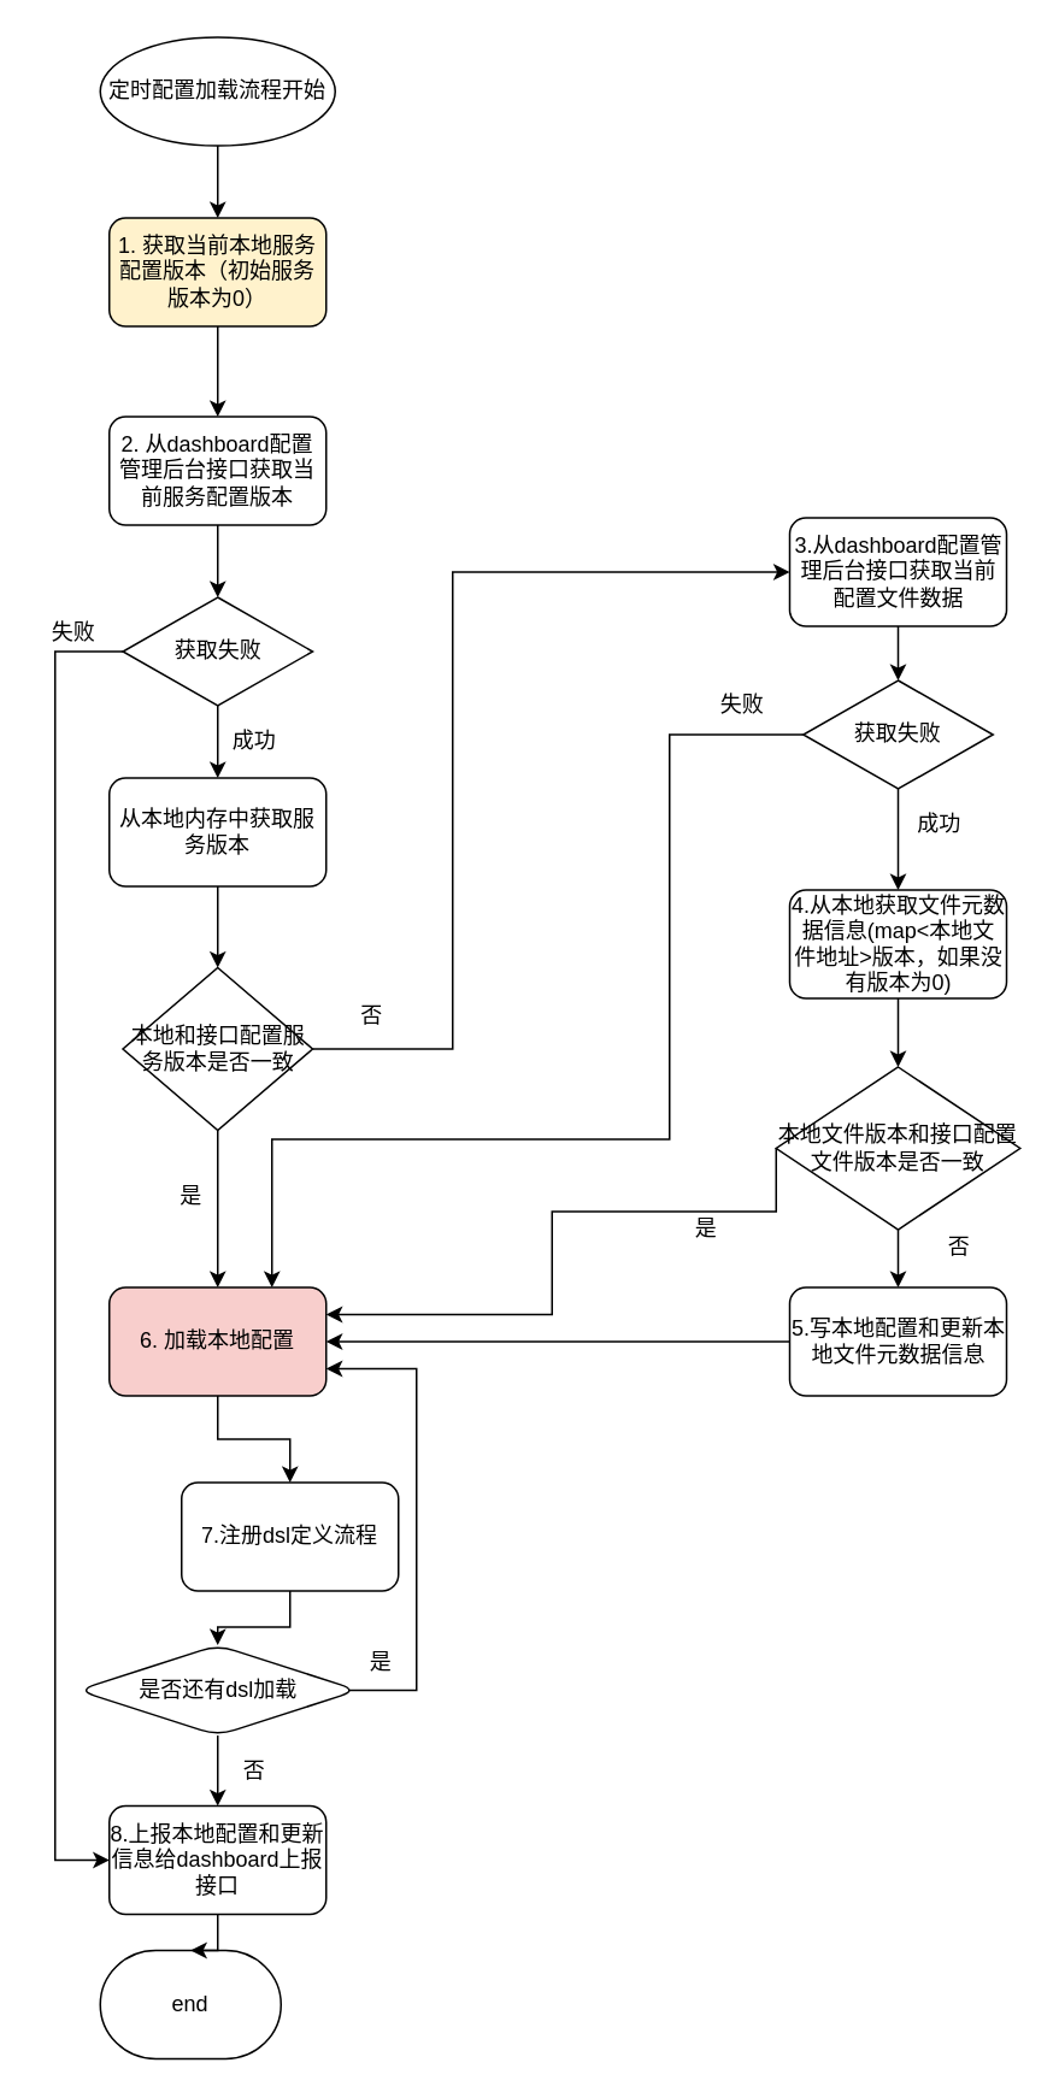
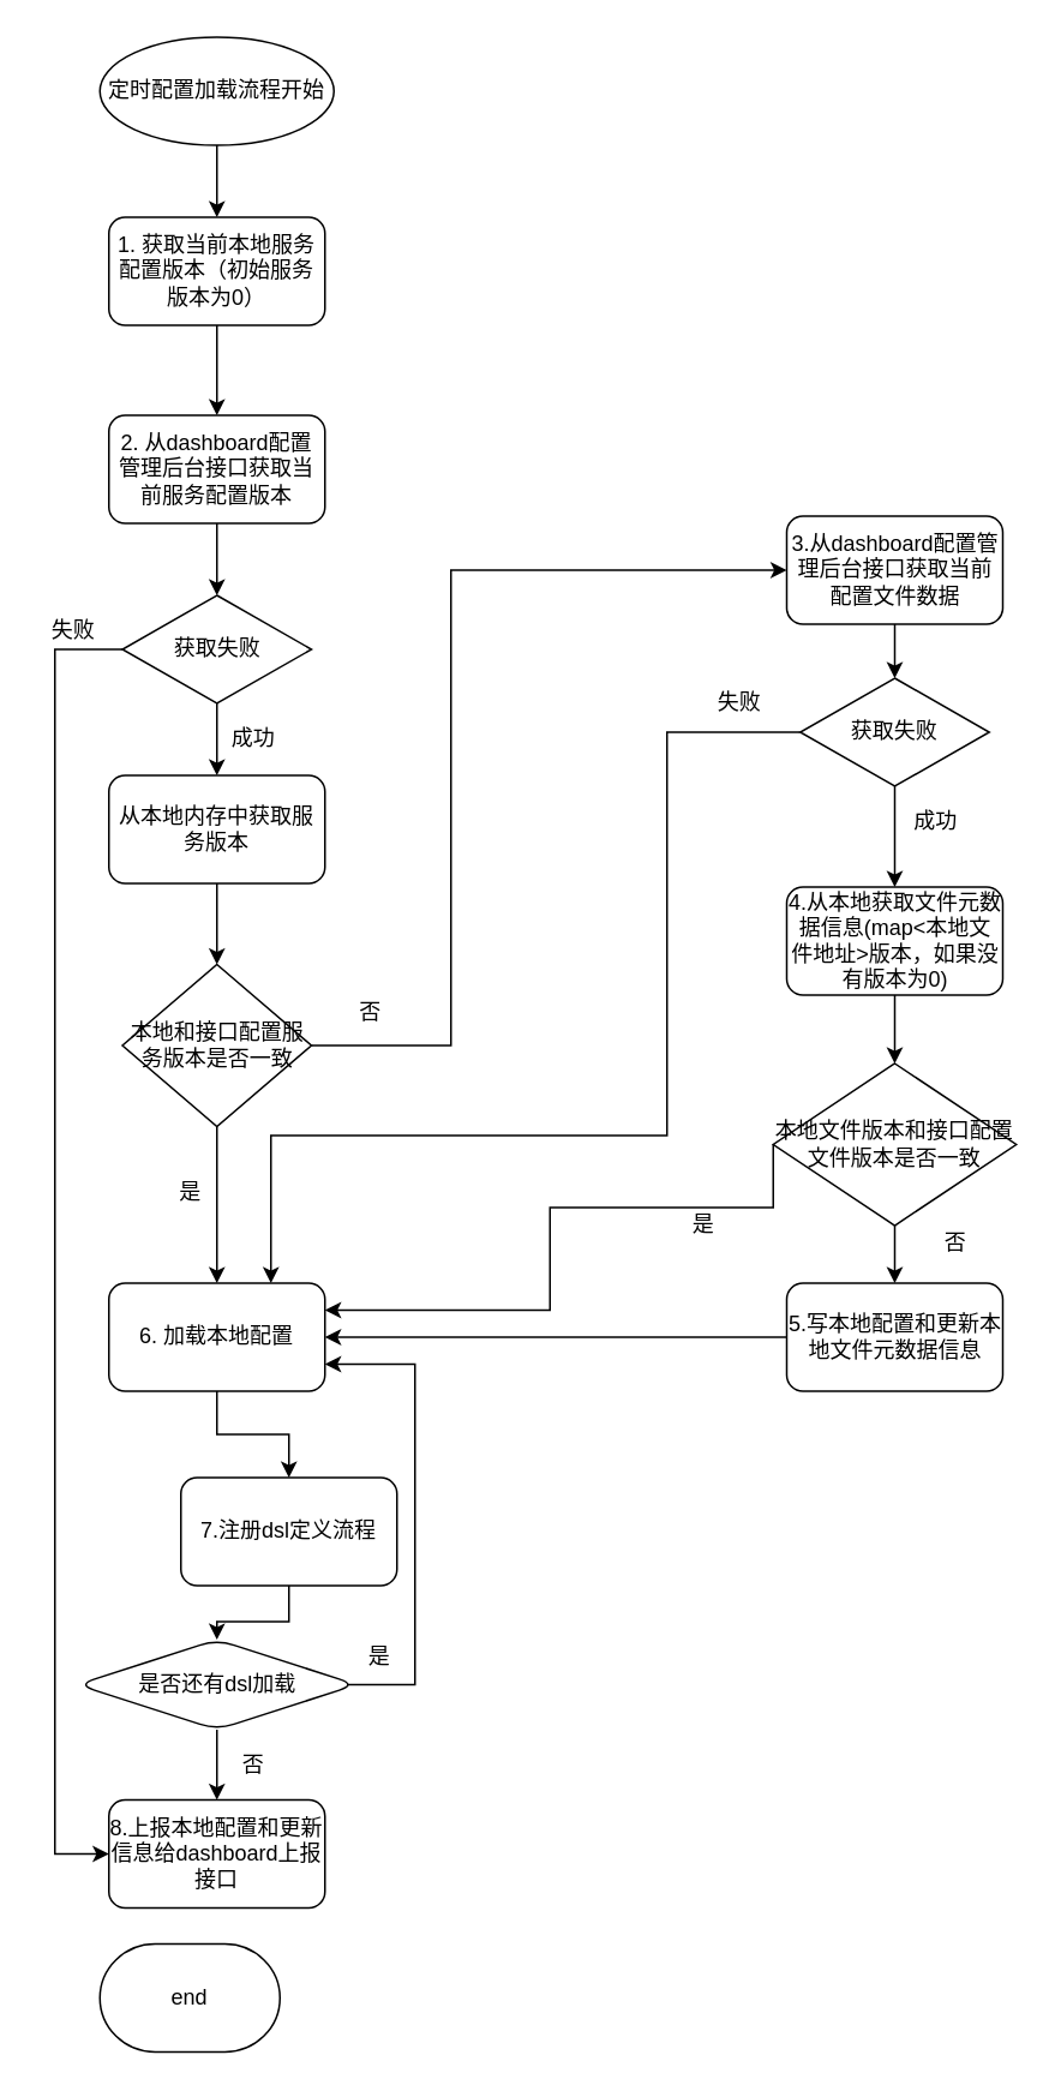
  <mxCell id="0" />
  <mxCell id="1" parent="0" />
  <mxCell id="2" value="" style="edgeStyle=orthogonalEdgeStyle;rounded=0;orthogonalLoop=1;jettySize=auto;html=1;" parent="1" source="3" target="7" edge="1"><mxGeometry relative="1" as="geometry" /></mxCell>
- <mxCell id="3" value="1. 获取当前本地服务配置版本（初始服务版本为0）" style="rounded=1;whiteSpace=wrap;html=1;fillColor=#fff2cc;" parent="1" vertex="1"><mxGeometry x="60" y="120" width="120" height="60" as="geometry" /></mxCell>
+ <mxCell id="3" value="1. 获取当前本地服务配置版本（初始服务版本为0）" style="rounded=1;whiteSpace=wrap;html=1;" parent="1" vertex="1"><mxGeometry x="60" y="120" width="120" height="60" as="geometry" /></mxCell>
  <mxCell id="4" value="" style="edgeStyle=orthogonalEdgeStyle;rounded=0;orthogonalLoop=1;jettySize=auto;html=1;" parent="1" source="5" target="3" edge="1"><mxGeometry relative="1" as="geometry" /></mxCell>
  <mxCell id="5" value="定时配置加载流程开始" style="ellipse;whiteSpace=wrap;html=1;" parent="1" vertex="1"><mxGeometry x="55" y="20" width="130" height="60" as="geometry" /></mxCell>
  <mxCell id="6" value="" style="edgeStyle=orthogonalEdgeStyle;rounded=0;orthogonalLoop=1;jettySize=auto;html=1;" parent="1" source="7" target="23" edge="1"><mxGeometry relative="1" as="geometry" /></mxCell>
  <mxCell id="7" value="2. 从dashboard配置管理后台接口获取当前服务配置版本" style="rounded=1;whiteSpace=wrap;html=1;" parent="1" vertex="1"><mxGeometry x="60" y="230" width="120" height="60" as="geometry" /></mxCell>
  <mxCell id="8" style="edgeStyle=orthogonalEdgeStyle;rounded=0;orthogonalLoop=1;jettySize=auto;html=1;entryX=0.5;entryY=0;entryDx=0;entryDy=0;" parent="1" source="10" target="28" edge="1"><mxGeometry relative="1" as="geometry" /></mxCell>
  <mxCell id="9" style="edgeStyle=orthogonalEdgeStyle;rounded=0;orthogonalLoop=1;jettySize=auto;html=1;entryX=0;entryY=0.5;entryDx=0;entryDy=0;" parent="1" source="10" target="12" edge="1"><mxGeometry relative="1" as="geometry"><Array as="points"><mxPoint x="250" y="580" /><mxPoint x="250" y="316" /></Array></mxGeometry></mxCell>
  <mxCell id="10" value="本地和接口配置服务版本是否一致" style="rhombus;whiteSpace=wrap;html=1;" parent="1" vertex="1"><mxGeometry x="67.5" y="535" width="105" height="90" as="geometry" /></mxCell>
  <mxCell id="11" value="" style="edgeStyle=orthogonalEdgeStyle;rounded=0;orthogonalLoop=1;jettySize=auto;html=1;" parent="1" source="12" target="26" edge="1"><mxGeometry relative="1" as="geometry" /></mxCell>
  <mxCell id="12" value="3.从dashboard配置管理后台接口获取当前配置文件数据" style="rounded=1;whiteSpace=wrap;html=1;" parent="1" vertex="1"><mxGeometry x="436.5" y="286" width="120" height="60" as="geometry" /></mxCell>
  <mxCell id="13" value="end" style="strokeWidth=1;html=1;shape=mxgraph.flowchart.terminator;whiteSpace=wrap;" parent="1" vertex="1"><mxGeometry x="55" y="1079" width="100" height="60" as="geometry" /></mxCell>
  <mxCell id="14" value="" style="edgeStyle=orthogonalEdgeStyle;rounded=0;orthogonalLoop=1;jettySize=auto;html=1;" parent="1" source="15" target="20" edge="1"><mxGeometry relative="1" as="geometry" /></mxCell>
  <mxCell id="15" value="4.从本地获取文件元数据信息(map&amp;lt;本地文件地址&amp;gt;版本，如果没有版本为0)" style="rounded=1;whiteSpace=wrap;html=1;strokeWidth=1;" parent="1" vertex="1"><mxGeometry x="436.5" y="492" width="120" height="60" as="geometry" /></mxCell>
  <mxCell id="16" value="" style="edgeStyle=orthogonalEdgeStyle;rounded=0;orthogonalLoop=1;jettySize=auto;html=1;" parent="1" source="44" target="36" edge="1"><mxGeometry relative="1" as="geometry" /></mxCell>
  <mxCell id="17" value="7.注册dsl定义流程" style="rounded=1;whiteSpace=wrap;html=1;strokeWidth=1;" parent="1" vertex="1"><mxGeometry x="100" y="820" width="120" height="60" as="geometry" /></mxCell>
  <mxCell id="18" value="" style="edgeStyle=orthogonalEdgeStyle;rounded=0;orthogonalLoop=1;jettySize=auto;html=1;" parent="1" source="20" target="30" edge="1"><mxGeometry relative="1" as="geometry" /></mxCell>
  <mxCell id="19" style="edgeStyle=orthogonalEdgeStyle;rounded=0;orthogonalLoop=1;jettySize=auto;html=1;entryX=1;entryY=0.25;entryDx=0;entryDy=0;exitX=0;exitY=0.5;exitDx=0;exitDy=0;" parent="1" source="20" target="28" edge="1"><mxGeometry relative="1" as="geometry"><Array as="points"><mxPoint x="429" y="670" /><mxPoint x="305" y="670" /><mxPoint x="305" y="727" /></Array></mxGeometry></mxCell>
  <mxCell id="20" value="本地文件版本和接口配置文件版本是否一致" style="rhombus;whiteSpace=wrap;html=1;" parent="1" vertex="1"><mxGeometry x="429" y="590" width="135" height="90" as="geometry" /></mxCell>
  <mxCell id="21" style="edgeStyle=orthogonalEdgeStyle;rounded=0;orthogonalLoop=1;jettySize=auto;html=1;entryX=0;entryY=0.5;entryDx=0;entryDy=0;" parent="1" source="23" target="36" edge="1"><mxGeometry relative="1" as="geometry"><Array as="points"><mxPoint x="30" y="360" /><mxPoint x="30" y="1029" /></Array></mxGeometry></mxCell>
  <mxCell id="22" value="" style="edgeStyle=orthogonalEdgeStyle;rounded=0;orthogonalLoop=1;jettySize=auto;html=1;" parent="1" source="23" target="32" edge="1"><mxGeometry relative="1" as="geometry" /></mxCell>
  <mxCell id="23" value="获取失败" style="rhombus;whiteSpace=wrap;html=1;" parent="1" vertex="1"><mxGeometry x="67.5" y="330" width="105" height="60" as="geometry" /></mxCell>
  <mxCell id="24" style="edgeStyle=orthogonalEdgeStyle;rounded=0;orthogonalLoop=1;jettySize=auto;html=1;entryX=0.75;entryY=0;entryDx=0;entryDy=0;" parent="1" source="26" target="28" edge="1"><mxGeometry relative="1" as="geometry"><Array as="points"><mxPoint x="370" y="406" /><mxPoint x="370" y="630" /><mxPoint x="150" y="630" /></Array></mxGeometry></mxCell>
  <mxCell id="25" value="" style="edgeStyle=orthogonalEdgeStyle;rounded=0;orthogonalLoop=1;jettySize=auto;html=1;" parent="1" source="26" target="15" edge="1"><mxGeometry relative="1" as="geometry" /></mxCell>
  <mxCell id="26" value="获取失败" style="rhombus;whiteSpace=wrap;html=1;" parent="1" vertex="1"><mxGeometry x="444" y="376" width="105" height="60" as="geometry" /></mxCell>
  <mxCell id="27" value="" style="edgeStyle=orthogonalEdgeStyle;rounded=0;orthogonalLoop=1;jettySize=auto;html=1;" parent="1" source="28" target="17" edge="1"><mxGeometry relative="1" as="geometry" /></mxCell>
- <mxCell id="28" value="&lt;span&gt;6. 加载本地配置&lt;/span&gt;" style="rounded=1;whiteSpace=wrap;html=1;strokeWidth=1;fillColor=#f8cecc;" parent="1" vertex="1"><mxGeometry x="60" y="712" width="120" height="60" as="geometry" /></mxCell>
+ <mxCell id="28" value="&lt;span&gt;6. 加载本地配置&lt;/span&gt;" style="rounded=1;whiteSpace=wrap;html=1;strokeWidth=1;" parent="1" vertex="1"><mxGeometry x="60" y="712" width="120" height="60" as="geometry" /></mxCell>
  <mxCell id="29" style="edgeStyle=orthogonalEdgeStyle;rounded=0;orthogonalLoop=1;jettySize=auto;html=1;entryX=1;entryY=0.5;entryDx=0;entryDy=0;" parent="1" source="30" target="28" edge="1"><mxGeometry relative="1" as="geometry" /></mxCell>
  <mxCell id="30" value="5.写本地配置和更新本地文件元数据信息" style="rounded=1;whiteSpace=wrap;html=1;strokeWidth=1;" parent="1" vertex="1"><mxGeometry x="436.5" y="712" width="120" height="60" as="geometry" /></mxCell>
  <mxCell id="31" value="" style="edgeStyle=orthogonalEdgeStyle;rounded=0;orthogonalLoop=1;jettySize=auto;html=1;" parent="1" source="32" target="10" edge="1"><mxGeometry relative="1" as="geometry" /></mxCell>
  <mxCell id="32" value="从本地内存中获取服务版本" style="whiteSpace=wrap;html=1;rounded=1;strokeWidth=1;" parent="1" vertex="1"><mxGeometry x="60" y="430" width="120" height="60" as="geometry" /></mxCell>
  <mxCell id="33" value="失败" style="text;html=1;align=center;verticalAlign=middle;resizable=0;points=[];autosize=1;" parent="1" vertex="1"><mxGeometry x="20" y="340" width="40" height="20" as="geometry" /></mxCell>
  <mxCell id="34" value="成功" style="text;html=1;align=center;verticalAlign=middle;resizable=0;points=[];autosize=1;" parent="1" vertex="1"><mxGeometry x="120" y="400" width="40" height="20" as="geometry" /></mxCell>
- <mxCell id="35" value="" style="edgeStyle=orthogonalEdgeStyle;rounded=0;orthogonalLoop=1;jettySize=auto;html=1;" parent="1" source="36" target="13" edge="1"><mxGeometry relative="1" as="geometry" /></mxCell>
  <mxCell id="36" value="8.上报本地配置和更新信息给dashboard上报接口" style="rounded=1;whiteSpace=wrap;html=1;strokeWidth=1;" parent="1" vertex="1"><mxGeometry x="60" y="999" width="120" height="60" as="geometry" /></mxCell>
  <mxCell id="37" value="是" style="text;html=1;align=center;verticalAlign=middle;resizable=0;points=[];autosize=1;" parent="1" vertex="1"><mxGeometry x="90" y="652" width="30" height="20" as="geometry" /></mxCell>
  <mxCell id="38" value="否" style="text;html=1;align=center;verticalAlign=middle;resizable=0;points=[];autosize=1;" parent="1" vertex="1"><mxGeometry x="190" y="552" width="30" height="20" as="geometry" /></mxCell>
  <mxCell id="39" value="失败" style="text;html=1;align=center;verticalAlign=middle;resizable=0;points=[];autosize=1;" parent="1" vertex="1"><mxGeometry x="390" y="380" width="40" height="20" as="geometry" /></mxCell>
  <mxCell id="40" value="成功" style="text;html=1;align=center;verticalAlign=middle;resizable=0;points=[];autosize=1;" parent="1" vertex="1"><mxGeometry x="499" y="446" width="40" height="20" as="geometry" /></mxCell>
  <mxCell id="41" value="是" style="text;html=1;align=center;verticalAlign=middle;resizable=0;points=[];autosize=1;" parent="1" vertex="1"><mxGeometry x="375" y="670" width="30" height="20" as="geometry" /></mxCell>
  <mxCell id="42" value="否" style="text;html=1;align=center;verticalAlign=middle;resizable=0;points=[];autosize=1;" parent="1" vertex="1"><mxGeometry x="515" y="680" width="30" height="20" as="geometry" /></mxCell>
  <mxCell id="43" style="edgeStyle=orthogonalEdgeStyle;rounded=0;orthogonalLoop=1;jettySize=auto;html=1;entryX=1;entryY=0.75;entryDx=0;entryDy=0;exitX=0.952;exitY=0.5;exitDx=0;exitDy=0;exitPerimeter=0;" parent="1" source="44" target="28" edge="1"><mxGeometry relative="1" as="geometry"><Array as="points"><mxPoint x="230" y="935" /><mxPoint x="230" y="757" /></Array></mxGeometry></mxCell>
  <mxCell id="44" value="是否还有dsl加载" style="rhombus;whiteSpace=wrap;html=1;rounded=1;strokeWidth=1;" parent="1" vertex="1"><mxGeometry x="42.5" y="910" width="155" height="50" as="geometry" /></mxCell>
  <mxCell id="45" value="" style="edgeStyle=orthogonalEdgeStyle;rounded=0;orthogonalLoop=1;jettySize=auto;html=1;" parent="1" source="17" target="44" edge="1"><mxGeometry relative="1" as="geometry"><mxPoint x="120" y="880" as="sourcePoint" /><mxPoint x="120" y="999" as="targetPoint" /></mxGeometry></mxCell>
  <mxCell id="46" value="是" style="text;html=1;align=center;verticalAlign=middle;resizable=0;points=[];autosize=1;" parent="1" vertex="1"><mxGeometry x="195" y="910" width="30" height="20" as="geometry" /></mxCell>
  <mxCell id="47" value="否" style="text;html=1;align=center;verticalAlign=middle;resizable=0;points=[];autosize=1;" parent="1" vertex="1"><mxGeometry x="125" y="970" width="30" height="20" as="geometry" /></mxCell>
